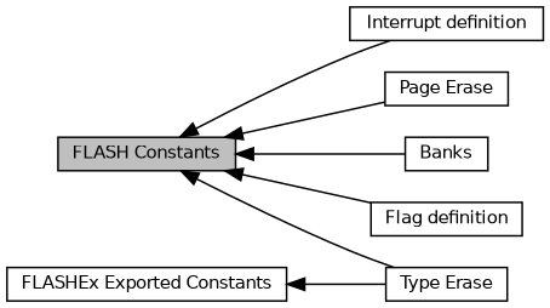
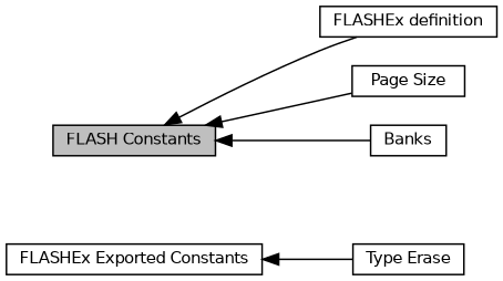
  digraph {
    rankdir=LR
    node [color=black fillcolor=white fontname=Helvetica fontsize=10 shape=box style=filled]
    edge [dir=back fontname=Helvetica fontsize=10 labelfontname=Helvetica labelfontsize=10 shape=plaintext style=solid]
-   n1 [height=0.2 label="Interrupt definition" width=0.4]
-   n2 [height=0.2 label="Page Erase" width=0.4]
+   n1 [height=0.2 label="FLASHEx definition" width=0.4]
+   n2 [height=0.2 label="Page Size" width=0.4]
    n3 [height=0.2 label="FLASHEx Exported Constants" width=0.4]
    n4 [height=0.2 label="Type Erase" width=0.4]
    n5 [fillcolor=grey75 fontcolor=black height=0.2 label="FLASH Constants" width=0.4]
    n6 [height=0.2 label=Banks width=0.4]
-   n7 [height=0.2 label="Flag definition" width=0.4]
    n3 -> n4
    n5 -> n1
    n5 -> n2
-   n5 -> n4
    n5 -> n6
-   n5 -> n7
  }
